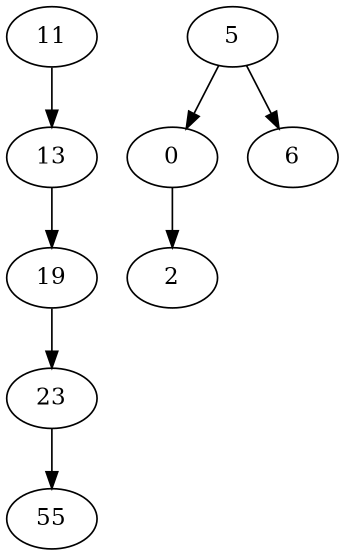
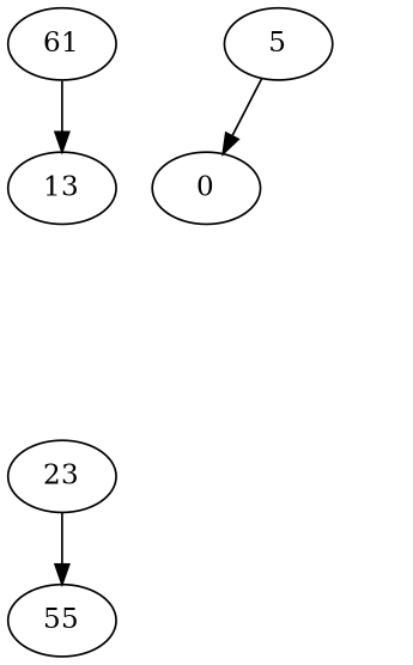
  digraph {
    fontname="DejaVu Serif"
    node [fontname="DejaVu Serif"]
    edge [fontname="DejaVu Serif"]
-   11
+   11 [label=61]
    13
    5
    0
-   6
-   19
-   2
    23
    55
    11 -> 13
-   13 -> 19
    5 -> 0
-   5 -> 6
-   0 -> 2
-   19 -> 23
    23 -> 55
  }
